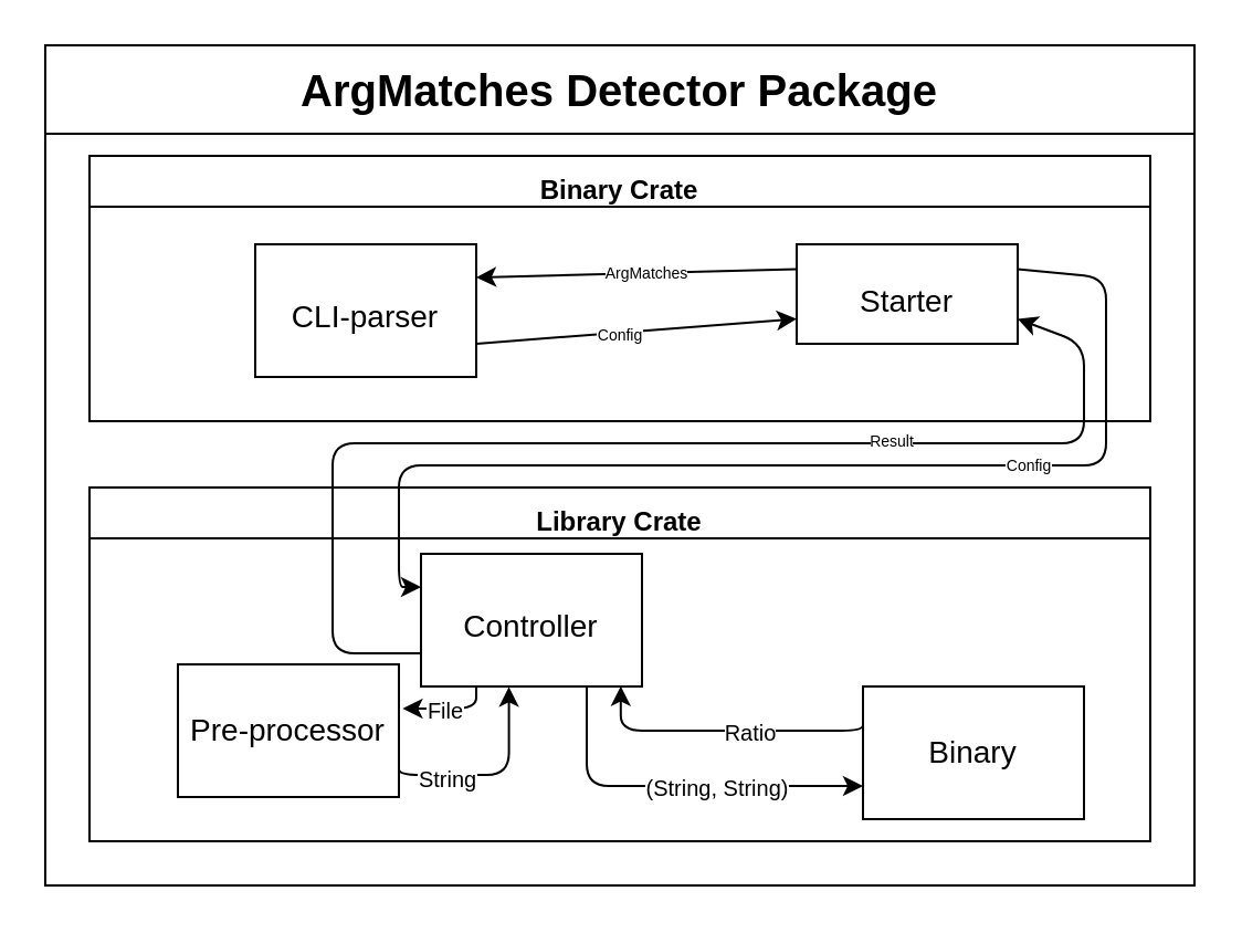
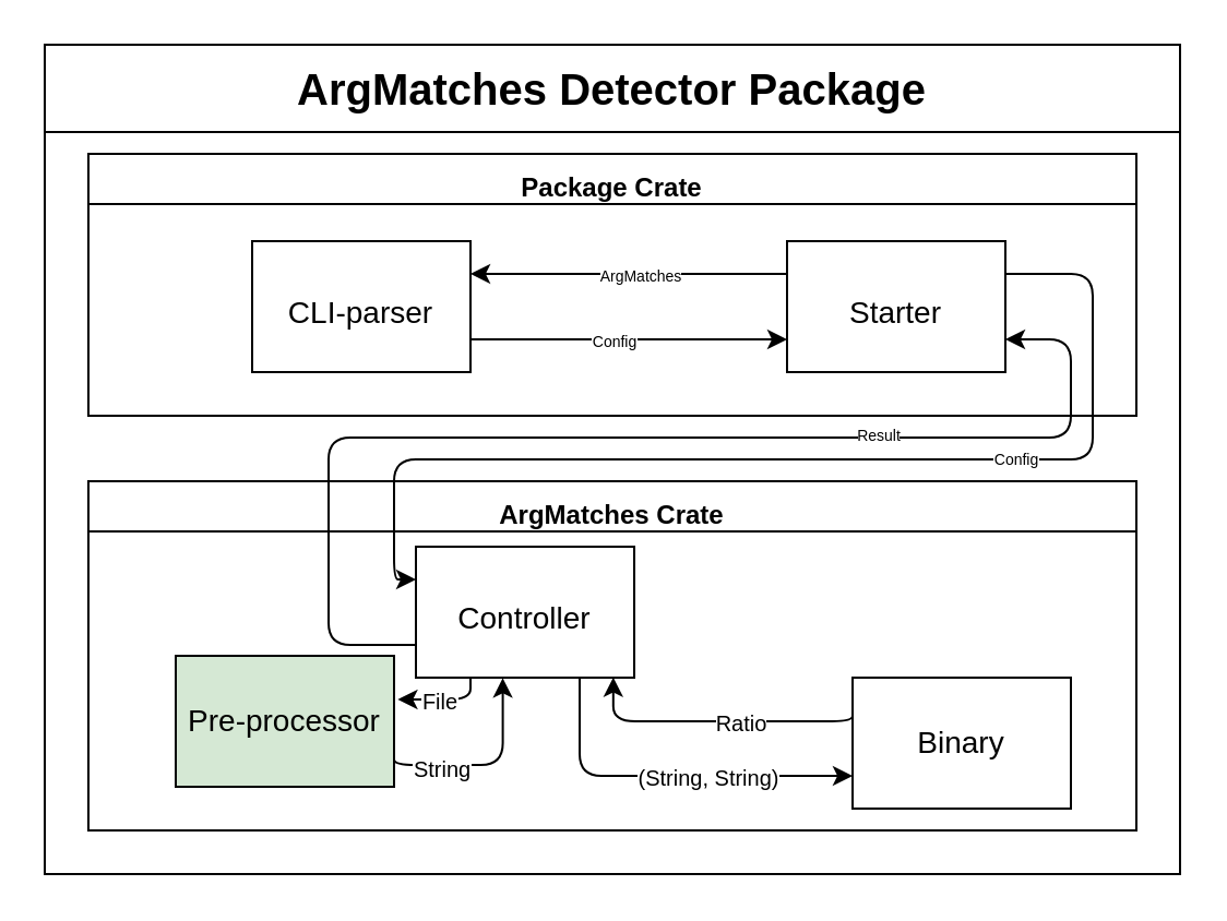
  <mxCell id="0" />
  <mxCell id="1" parent="0" />
  <mxCell id="2" value="&lt;font style=&quot;font-size: 20px;&quot;&gt;ArgMatches Detector Package&lt;/font&gt;" style="swimlane;whiteSpace=wrap;html=1;startSize=40;" parent="1" vertex="1"><mxGeometry x="20" y="20" width="520" height="380" as="geometry" /></mxCell>
- <mxCell id="3" value="&lt;font style=&quot;font-size: 12px;&quot;&gt;Binary Crate&lt;br&gt;&lt;/font&gt;" style="swimlane;whiteSpace=wrap;html=1;fontSize=20;" parent="2" vertex="1"><mxGeometry x="20" y="50" width="480" height="120" as="geometry" /></mxCell>
+ <mxCell id="3" value="&lt;font style=&quot;font-size: 12px;&quot;&gt;Package Crate&lt;br&gt;&lt;/font&gt;" style="swimlane;whiteSpace=wrap;html=1;fontSize=20;" parent="2" vertex="1"><mxGeometry x="20" y="50" width="480" height="120" as="geometry" /></mxCell>
  <mxCell id="4" style="edgeStyle=none;html=1;exitX=1;exitY=0.75;exitDx=0;exitDy=0;entryX=0;entryY=0.75;entryDx=0;entryDy=0;fontFamily=Helvetica;fontSize=14;" parent="3" source="6" target="9" edge="1"><mxGeometry relative="1" as="geometry" /></mxCell>
  <mxCell id="5" value="&lt;font style=&quot;font-size: 7px;&quot;&gt;Config&lt;/font&gt;" style="edgeLabel;html=1;align=center;verticalAlign=middle;resizable=0;points=[];fontSize=8;fontFamily=Helvetica;" parent="4" vertex="1" connectable="0"><mxGeometry x="-0.177" relative="1" as="geometry"><mxPoint x="5" as="offset" /></mxGeometry></mxCell>
  <mxCell id="6" value="&lt;font style=&quot;font-size: 14px;&quot;&gt;CLI-parser&lt;/font&gt;" style="rounded=0;whiteSpace=wrap;html=1;fontSize=20;" parent="3" vertex="1"><mxGeometry x="75" y="40" width="100" height="60" as="geometry" /></mxCell>
  <mxCell id="7" style="edgeStyle=none;html=1;exitX=0;exitY=0.25;exitDx=0;exitDy=0;entryX=1;entryY=0.25;entryDx=0;entryDy=0;fontFamily=Helvetica;fontSize=14;" parent="3" source="9" target="6" edge="1"><mxGeometry relative="1" as="geometry" /></mxCell>
  <mxCell id="8" value="&lt;font style=&quot;font-size: 7px;&quot;&gt;ArgMatches&lt;/font&gt;" style="edgeLabel;html=1;align=center;verticalAlign=middle;resizable=0;points=[];fontSize=12;fontFamily=Helvetica;" parent="7" vertex="1" connectable="0"><mxGeometry x="-0.127" y="-1" relative="1" as="geometry"><mxPoint x="-5" as="offset" /></mxGeometry></mxCell>
- <mxCell id="9" value="&lt;p style=&quot;&quot;&gt;&lt;font style=&quot;font-size: 14px;&quot;&gt;Starter&lt;/font&gt;&lt;/p&gt;" style="rounded=0;whiteSpace=wrap;html=1;fontSize=20;" parent="3" vertex="1"><mxGeometry x="320" y="40" width="100" height="45" as="geometry" /></mxCell>
- <mxCell id="10" value="&lt;span style=&quot;font-size: 12px;&quot;&gt;Library Crate&lt;/span&gt;" style="swimlane;whiteSpace=wrap;html=1;fontFamily=Helvetica;fontSize=20;" parent="2" vertex="1"><mxGeometry x="20" y="200" width="480" height="160" as="geometry" /></mxCell>
- <mxCell id="11" value="&lt;font style=&quot;font-size: 14px;&quot;&gt;Pre-processor&lt;/font&gt;" style="rounded=0;whiteSpace=wrap;html=1;fontFamily=Helvetica;fontSize=7;" parent="10" vertex="1"><mxGeometry x="40" y="80" width="100" height="60" as="geometry" /></mxCell>
+ <mxCell id="9" value="&lt;p style=&quot;&quot;&gt;&lt;font style=&quot;font-size: 14px;&quot;&gt;Starter&lt;/font&gt;&lt;/p&gt;" style="rounded=0;whiteSpace=wrap;html=1;fontSize=20;" parent="3" vertex="1"><mxGeometry x="320" y="40" width="100" height="60" as="geometry" /></mxCell>
+ <mxCell id="10" value="&lt;span style=&quot;font-size: 12px;&quot;&gt;ArgMatches Crate&lt;/span&gt;" style="swimlane;whiteSpace=wrap;html=1;fontFamily=Helvetica;fontSize=20;" parent="2" vertex="1"><mxGeometry x="20" y="200" width="480" height="160" as="geometry" /></mxCell>
+ <mxCell id="11" value="&lt;font style=&quot;font-size: 14px;&quot;&gt;Pre-processor&lt;/font&gt;" style="rounded=0;whiteSpace=wrap;html=1;fontFamily=Helvetica;fontSize=7;fillColor=#d5e8d4;" parent="10" vertex="1"><mxGeometry x="40" y="80" width="100" height="60" as="geometry" /></mxCell>
  <mxCell id="12" value="&lt;font style=&quot;font-size: 14px;&quot;&gt;Binary&lt;/font&gt;" style="rounded=0;whiteSpace=wrap;html=1;fontFamily=Helvetica;fontSize=7;" parent="10" vertex="1"><mxGeometry x="350" y="90" width="100" height="60" as="geometry" /></mxCell>
  <mxCell id="13" value="&lt;font style=&quot;font-size: 14px;&quot;&gt;Controller&lt;/font&gt;" style="rounded=0;whiteSpace=wrap;html=1;fontSize=20;" parent="10" vertex="1"><mxGeometry x="150" y="30" width="100" height="60" as="geometry" /></mxCell>
  <mxCell id="14" style="edgeStyle=elbowEdgeStyle;elbow=vertical;html=1;exitX=0.25;exitY=1;exitDx=0;exitDy=0;fontFamily=Helvetica;fontSize=14;entryX=1.017;entryY=0.329;entryDx=0;entryDy=0;entryPerimeter=0;" parent="10" source="13" target="11" edge="1"><mxGeometry relative="1" as="geometry"><Array as="points"><mxPoint x="200" y="100" /></Array><mxPoint x="170" y="100" as="targetPoint" /></mxGeometry></mxCell>
  <mxCell id="15" value="&lt;font style=&quot;font-size: 10px;&quot;&gt;File&lt;/font&gt;" style="edgeLabel;html=1;align=center;verticalAlign=middle;resizable=0;points=[];fontSize=7;fontFamily=Helvetica;" parent="14" vertex="1" connectable="0"><mxGeometry x="0.072" y="-1" relative="1" as="geometry"><mxPoint x="-2" y="1" as="offset" /></mxGeometry></mxCell>
  <mxCell id="16" style="edgeStyle=elbowEdgeStyle;html=1;exitX=1;exitY=0.75;exitDx=0;exitDy=0;entryX=0.398;entryY=1.003;entryDx=0;entryDy=0;fontFamily=Helvetica;fontSize=14;elbow=vertical;entryPerimeter=0;" parent="10" source="11" target="13" edge="1"><mxGeometry relative="1" as="geometry"><Array as="points"><mxPoint x="200" y="130" /><mxPoint x="325" y="-50" /><mxPoint x="385" y="-40" /><mxPoint x="325" y="-40" /></Array></mxGeometry></mxCell>
  <mxCell id="17" value="&lt;font style=&quot;&quot;&gt;&lt;font style=&quot;font-size: 10px;&quot;&gt;String&lt;/font&gt;&lt;br&gt;&lt;/font&gt;" style="edgeLabel;html=1;align=center;verticalAlign=middle;resizable=0;points=[];fontSize=14;fontFamily=Helvetica;" parent="16" vertex="1" connectable="0"><mxGeometry x="-0.156" y="1" relative="1" as="geometry"><mxPoint x="-14" y="1" as="offset" /></mxGeometry></mxCell>
  <mxCell id="18" style="edgeStyle=elbowEdgeStyle;elbow=vertical;html=1;exitX=0.75;exitY=1;exitDx=0;exitDy=0;entryX=0;entryY=0.75;entryDx=0;entryDy=0;fontFamily=Helvetica;fontSize=14;" parent="10" source="13" target="12" edge="1"><mxGeometry relative="1" as="geometry"><mxPoint x="453" y="-80.0" as="sourcePoint" /><mxPoint x="373" y="30.0" as="targetPoint" /><Array as="points"><mxPoint x="310" y="135" /><mxPoint x="405" y="-10" /><mxPoint x="425" y="-20" /></Array></mxGeometry></mxCell>
  <mxCell id="19" value="(String, String)" style="edgeLabel;html=1;align=center;verticalAlign=middle;resizable=0;points=[];fontSize=10;fontFamily=Helvetica;" parent="18" vertex="1" connectable="0"><mxGeometry x="0.236" relative="1" as="geometry"><mxPoint x="-2" as="offset" /></mxGeometry></mxCell>
  <mxCell id="20" style="edgeStyle=elbowEdgeStyle;html=1;exitX=0;exitY=0.25;exitDx=0;exitDy=0;entryX=0.904;entryY=0.997;entryDx=0;entryDy=0;fontFamily=Helvetica;fontSize=14;elbow=vertical;entryPerimeter=0;" parent="10" source="12" target="13" edge="1"><mxGeometry relative="1" as="geometry"><mxPoint x="394" y="30.0" as="sourcePoint" /><mxPoint x="474" y="-80.0" as="targetPoint" /><Array as="points"><mxPoint x="320" y="110" /><mxPoint x="445" /><mxPoint x="455" y="-10" /></Array></mxGeometry></mxCell>
  <mxCell id="21" value="Ratio" style="edgeLabel;html=1;align=center;verticalAlign=middle;resizable=0;points=[];fontSize=10;fontFamily=Helvetica;" parent="20" vertex="1" connectable="0"><mxGeometry x="0.015" y="-1" relative="1" as="geometry"><mxPoint x="11" y="1" as="offset" /></mxGeometry></mxCell>
  <mxCell id="22" style="edgeStyle=none;html=1;exitX=0;exitY=0.75;exitDx=0;exitDy=0;entryX=1;entryY=0.75;entryDx=0;entryDy=0;fontFamily=Helvetica;fontSize=14;" parent="2" source="13" target="9" edge="1"><mxGeometry relative="1" as="geometry"><Array as="points"><mxPoint x="130" y="275" /><mxPoint x="130" y="180" /><mxPoint x="470" y="180" /><mxPoint x="470" y="135" /></Array></mxGeometry></mxCell>
  <mxCell id="23" value="Result" style="edgeLabel;html=1;align=center;verticalAlign=middle;resizable=0;points=[];fontSize=7;fontFamily=Helvetica;" parent="22" vertex="1" connectable="0"><mxGeometry x="0.352" y="1" relative="1" as="geometry"><mxPoint x="14" as="offset" /></mxGeometry></mxCell>
  <mxCell id="24" style="edgeStyle=none;html=1;exitX=1;exitY=0.25;exitDx=0;exitDy=0;entryX=0;entryY=0.25;entryDx=0;entryDy=0;fontFamily=Helvetica;fontSize=14;" parent="2" source="9" target="13" edge="1"><mxGeometry relative="1" as="geometry"><Array as="points"><mxPoint x="480" y="105" /><mxPoint x="480" y="190" /><mxPoint x="160" y="190" /><mxPoint x="160" y="245" /></Array></mxGeometry></mxCell>
  <mxCell id="25" value="Config" style="edgeLabel;html=1;align=center;verticalAlign=middle;resizable=0;points=[];fontSize=7;fontFamily=Helvetica;" parent="24" vertex="1" connectable="0"><mxGeometry x="-0.317" relative="1" as="geometry"><mxPoint x="13" as="offset" /></mxGeometry></mxCell>
